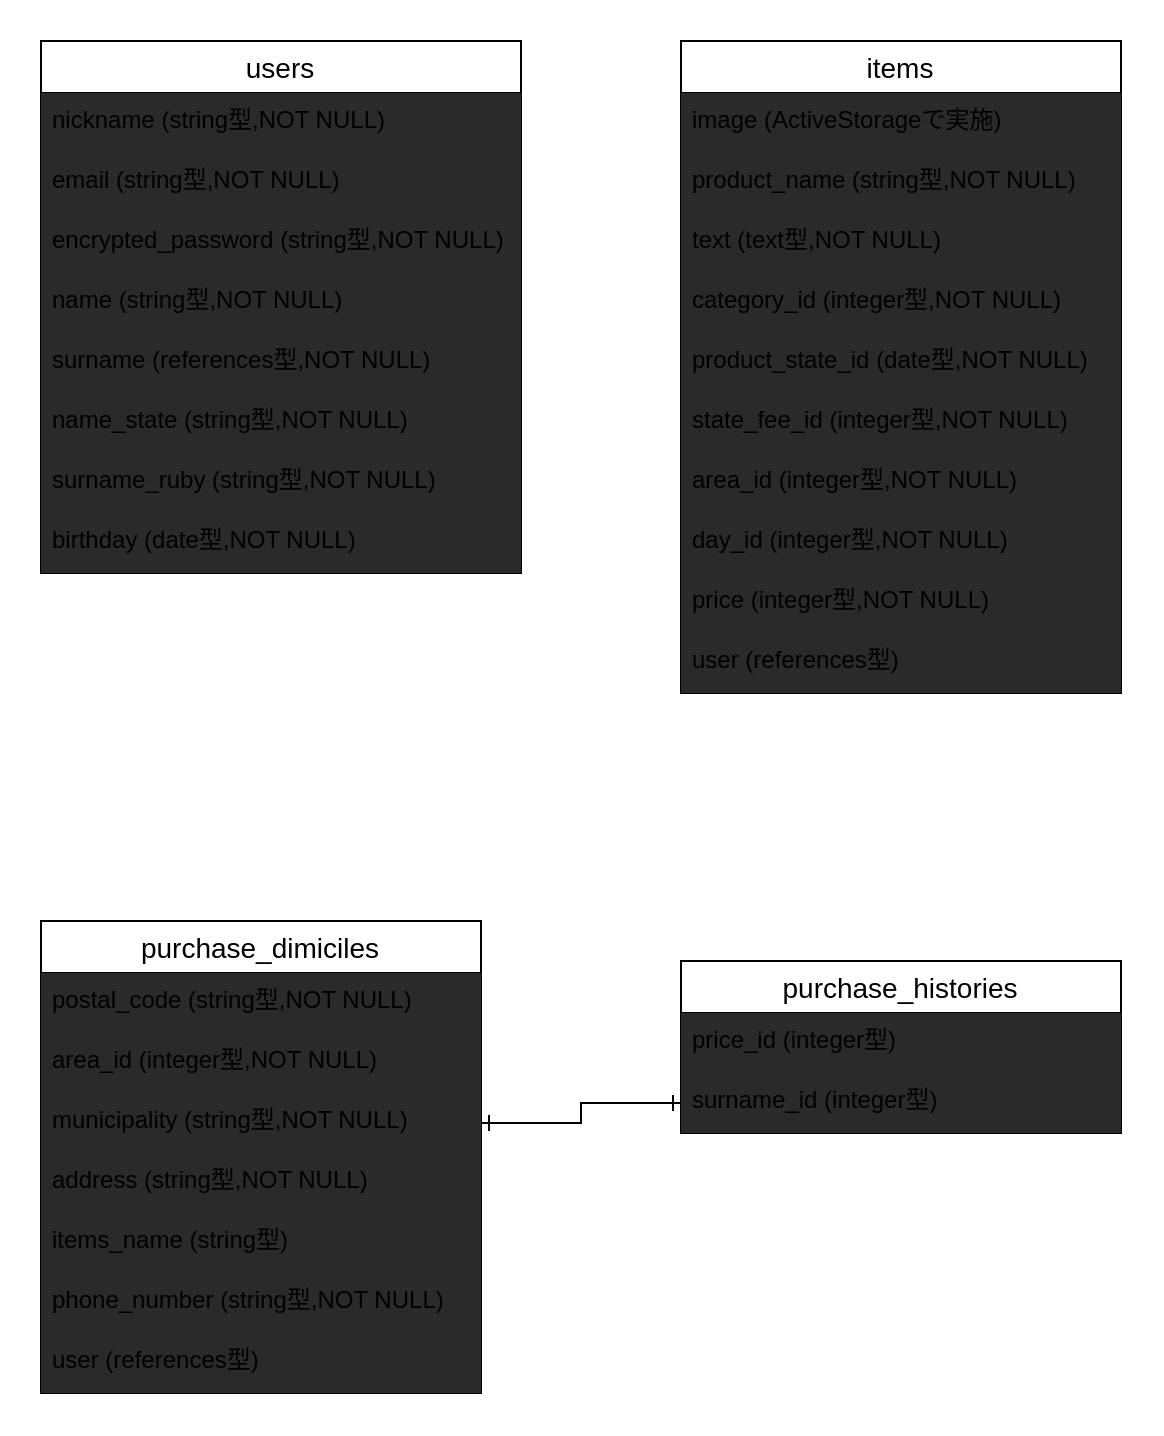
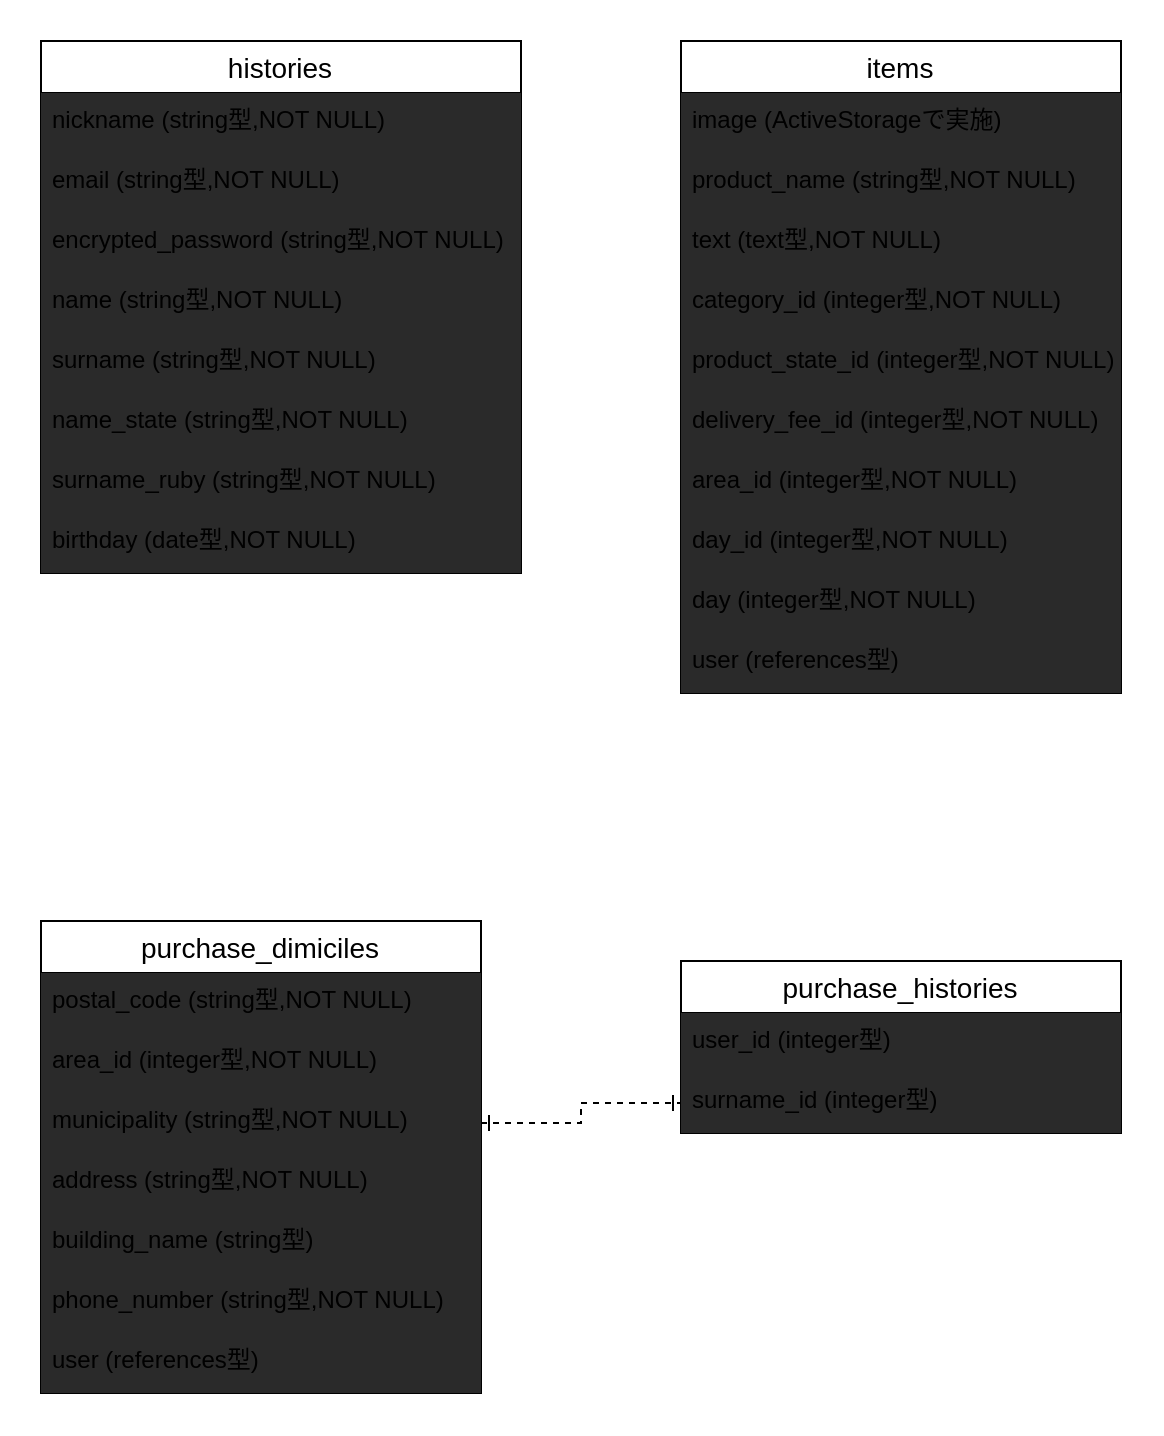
  <mxCell id="0" />
  <mxCell id="1" parent="0" />
- <mxCell id="2" value="users" style="swimlane;fontStyle=0;childLayout=stackLayout;horizontal=1;startSize=26;horizontalStack=0;resizeParent=1;resizeParentMax=0;resizeLast=0;collapsible=1;marginBottom=0;align=center;fontSize=14;" parent="1" vertex="1"><mxGeometry x="20" y="20" width="240" height="266" as="geometry"><mxRectangle x="280" y="100" width="70" height="26" as="alternateBounds" /></mxGeometry></mxCell>
+ <mxCell id="2" value="histories" style="swimlane;fontStyle=0;childLayout=stackLayout;horizontal=1;startSize=26;horizontalStack=0;resizeParent=1;resizeParentMax=0;resizeLast=0;collapsible=1;marginBottom=0;align=center;fontSize=14;" parent="1" vertex="1"><mxGeometry x="20" y="20" width="240" height="266" as="geometry"><mxRectangle x="280" y="100" width="70" height="26" as="alternateBounds" /></mxGeometry></mxCell>
  <mxCell id="3" value="nickname (string型,NOT NULL)" style="text;spacingLeft=4;spacingRight=4;overflow=hidden;rotatable=0;points=[[0,0.5],[1,0.5]];portConstraint=eastwest;fontSize=12;fillColor=#2a2a2a;" parent="2" vertex="1"><mxGeometry y="26" width="240" height="30" as="geometry" /></mxCell>
  <mxCell id="4" value="email (string型,NOT NULL)" style="text;spacingLeft=4;spacingRight=4;overflow=hidden;rotatable=0;points=[[0,0.5],[1,0.5]];portConstraint=eastwest;fontSize=12;fillColor=#2a2a2a;" parent="2" vertex="1"><mxGeometry y="56" width="240" height="30" as="geometry" /></mxCell>
  <mxCell id="5" value="encrypted_password (string型,NOT NULL)" style="text;strokeColor=none;spacingLeft=4;spacingRight=4;overflow=hidden;rotatable=0;points=[[0,0.5],[1,0.5]];portConstraint=eastwest;fontSize=12;fillColor=#2a2a2a;" parent="2" vertex="1"><mxGeometry y="86" width="240" height="30" as="geometry" /></mxCell>
  <mxCell id="6" value="name (string型,NOT NULL)" style="text;strokeColor=none;spacingLeft=4;spacingRight=4;overflow=hidden;rotatable=0;points=[[0,0.5],[1,0.5]];portConstraint=eastwest;fontSize=12;fillColor=#2a2a2a;" parent="2" vertex="1"><mxGeometry y="116" width="240" height="30" as="geometry" /></mxCell>
- <mxCell id="7" value="surname (references型,NOT NULL)" style="text;strokeColor=none;spacingLeft=4;spacingRight=4;overflow=hidden;rotatable=0;points=[[0,0.5],[1,0.5]];portConstraint=eastwest;fontSize=12;fillColor=#2a2a2a;" parent="2" vertex="1"><mxGeometry y="146" width="240" height="30" as="geometry" /></mxCell>
+ <mxCell id="7" value="surname (string型,NOT NULL)" style="text;strokeColor=none;spacingLeft=4;spacingRight=4;overflow=hidden;rotatable=0;points=[[0,0.5],[1,0.5]];portConstraint=eastwest;fontSize=12;fillColor=#2a2a2a;" parent="2" vertex="1"><mxGeometry y="146" width="240" height="30" as="geometry" /></mxCell>
  <mxCell id="8" value="name_state (string型,NOT NULL)" style="text;strokeColor=none;spacingLeft=4;spacingRight=4;overflow=hidden;rotatable=0;points=[[0,0.5],[1,0.5]];portConstraint=eastwest;fontSize=12;fillColor=#2a2a2a;" parent="2" vertex="1"><mxGeometry y="176" width="240" height="30" as="geometry" /></mxCell>
  <mxCell id="9" value="surname_ruby (string型,NOT NULL)" style="text;strokeColor=none;spacingLeft=4;spacingRight=4;overflow=hidden;rotatable=0;points=[[0,0.5],[1,0.5]];portConstraint=eastwest;fontSize=12;fillColor=#2a2a2a;" parent="2" vertex="1"><mxGeometry y="206" width="240" height="30" as="geometry" /></mxCell>
  <mxCell id="10" value="birthday (date型,NOT NULL)" style="text;strokeColor=none;spacingLeft=4;spacingRight=4;overflow=hidden;rotatable=0;points=[[0,0.5],[1,0.5]];portConstraint=eastwest;fontSize=12;fillColor=#2a2a2a;" parent="2" vertex="1"><mxGeometry y="236" width="240" height="30" as="geometry" /></mxCell>
  <mxCell id="11" value="items" style="swimlane;fontStyle=0;childLayout=stackLayout;horizontal=1;startSize=26;horizontalStack=0;resizeParent=1;resizeParentMax=0;resizeLast=0;collapsible=1;marginBottom=0;align=center;fontSize=14;" parent="1" vertex="1"><mxGeometry x="340" y="20" width="220" height="326" as="geometry"><mxRectangle x="280" y="100" width="70" height="26" as="alternateBounds" /></mxGeometry></mxCell>
  <mxCell id="12" value="image (ActiveStorageで実施)" style="text;strokeColor=none;spacingLeft=4;spacingRight=4;overflow=hidden;rotatable=0;points=[[0,0.5],[1,0.5]];portConstraint=eastwest;fontSize=12;fillColor=#2a2a2a;" parent="11" vertex="1"><mxGeometry y="26" width="220" height="30" as="geometry" /></mxCell>
  <mxCell id="13" value="product_name (string型,NOT NULL)" style="text;strokeColor=none;spacingLeft=4;spacingRight=4;overflow=hidden;rotatable=0;points=[[0,0.5],[1,0.5]];portConstraint=eastwest;fontSize=12;fillColor=#2a2a2a;" parent="11" vertex="1"><mxGeometry y="56" width="220" height="30" as="geometry" /></mxCell>
  <mxCell id="14" value="text (text型,NOT NULL)" style="text;strokeColor=none;spacingLeft=4;spacingRight=4;overflow=hidden;rotatable=0;points=[[0,0.5],[1,0.5]];portConstraint=eastwest;fontSize=12;fillColor=#2a2a2a;" parent="11" vertex="1"><mxGeometry y="86" width="220" height="30" as="geometry" /></mxCell>
  <mxCell id="15" value="category_id (integer型,NOT NULL)" style="text;strokeColor=none;spacingLeft=4;spacingRight=4;overflow=hidden;rotatable=0;points=[[0,0.5],[1,0.5]];portConstraint=eastwest;fontSize=12;fillColor=#2a2a2a;" parent="11" vertex="1"><mxGeometry y="116" width="220" height="30" as="geometry" /></mxCell>
- <mxCell id="16" value="product_state_id (date型,NOT NULL)" style="text;strokeColor=none;spacingLeft=4;spacingRight=4;overflow=hidden;rotatable=0;points=[[0,0.5],[1,0.5]];portConstraint=eastwest;fontSize=12;fillColor=#2a2a2a;" parent="11" vertex="1"><mxGeometry y="146" width="220" height="30" as="geometry" /></mxCell>
- <mxCell id="17" value="state_fee_id (integer型,NOT NULL)" style="text;strokeColor=none;spacingLeft=4;spacingRight=4;overflow=hidden;rotatable=0;points=[[0,0.5],[1,0.5]];portConstraint=eastwest;fontSize=12;fillColor=#2a2a2a;" parent="11" vertex="1"><mxGeometry y="176" width="220" height="30" as="geometry" /></mxCell>
+ <mxCell id="16" value="product_state_id (integer型,NOT NULL)" style="text;strokeColor=none;spacingLeft=4;spacingRight=4;overflow=hidden;rotatable=0;points=[[0,0.5],[1,0.5]];portConstraint=eastwest;fontSize=12;fillColor=#2a2a2a;" parent="11" vertex="1"><mxGeometry y="146" width="220" height="30" as="geometry" /></mxCell>
+ <mxCell id="17" value="delivery_fee_id (integer型,NOT NULL)" style="text;strokeColor=none;spacingLeft=4;spacingRight=4;overflow=hidden;rotatable=0;points=[[0,0.5],[1,0.5]];portConstraint=eastwest;fontSize=12;fillColor=#2a2a2a;" parent="11" vertex="1"><mxGeometry y="176" width="220" height="30" as="geometry" /></mxCell>
  <mxCell id="18" value="area_id (integer型,NOT NULL)" style="text;strokeColor=none;spacingLeft=4;spacingRight=4;overflow=hidden;rotatable=0;points=[[0,0.5],[1,0.5]];portConstraint=eastwest;fontSize=12;fillColor=#2a2a2a;" parent="11" vertex="1"><mxGeometry y="206" width="220" height="30" as="geometry" /></mxCell>
  <mxCell id="19" value="day_id (integer型,NOT NULL)" style="text;strokeColor=none;spacingLeft=4;spacingRight=4;overflow=hidden;rotatable=0;points=[[0,0.5],[1,0.5]];portConstraint=eastwest;fontSize=12;fillColor=#2a2a2a;" parent="11" vertex="1"><mxGeometry y="236" width="220" height="30" as="geometry" /></mxCell>
- <mxCell id="20" value="price (integer型,NOT NULL)" style="text;strokeColor=none;spacingLeft=4;spacingRight=4;overflow=hidden;rotatable=0;points=[[0,0.5],[1,0.5]];portConstraint=eastwest;fontSize=12;fillColor=#2a2a2a;" parent="11" vertex="1"><mxGeometry y="266" width="220" height="30" as="geometry" /></mxCell>
+ <mxCell id="20" value="day (integer型,NOT NULL)" style="text;strokeColor=none;spacingLeft=4;spacingRight=4;overflow=hidden;rotatable=0;points=[[0,0.5],[1,0.5]];portConstraint=eastwest;fontSize=12;fillColor=#2a2a2a;" parent="11" vertex="1"><mxGeometry y="266" width="220" height="30" as="geometry" /></mxCell>
  <mxCell id="21" value="user (references型)" style="text;strokeColor=none;spacingLeft=4;spacingRight=4;overflow=hidden;rotatable=0;points=[[0,0.5],[1,0.5]];portConstraint=eastwest;fontSize=12;fillColor=#2a2a2a;" parent="11" vertex="1"><mxGeometry y="296" width="220" height="30" as="geometry" /></mxCell>
  <mxCell id="22" value="purchase_dimiciles" style="swimlane;fontStyle=0;childLayout=stackLayout;horizontal=1;startSize=26;horizontalStack=0;resizeParent=1;resizeParentMax=0;resizeLast=0;collapsible=1;marginBottom=0;align=center;fontSize=14;" parent="1" vertex="1"><mxGeometry x="20" y="460" width="220" height="236" as="geometry"><mxRectangle x="280" y="100" width="70" height="26" as="alternateBounds" /></mxGeometry></mxCell>
  <mxCell id="23" value="postal_code (string型,NOT NULL)" style="text;strokeColor=none;spacingLeft=4;spacingRight=4;overflow=hidden;rotatable=0;points=[[0,0.5],[1,0.5]];portConstraint=eastwest;fontSize=12;fillColor=#2a2a2a;" parent="22" vertex="1"><mxGeometry y="26" width="220" height="30" as="geometry" /></mxCell>
  <mxCell id="24" value="area_id (integer型,NOT NULL)" style="text;strokeColor=none;spacingLeft=4;spacingRight=4;overflow=hidden;rotatable=0;points=[[0,0.5],[1,0.5]];portConstraint=eastwest;fontSize=12;fillColor=#2a2a2a;" parent="22" vertex="1"><mxGeometry y="56" width="220" height="30" as="geometry" /></mxCell>
  <mxCell id="25" value="municipality (string型,NOT NULL)" style="text;strokeColor=none;spacingLeft=4;spacingRight=4;overflow=hidden;rotatable=0;points=[[0,0.5],[1,0.5]];portConstraint=eastwest;fontSize=12;fillColor=#2a2a2a;" parent="22" vertex="1"><mxGeometry y="86" width="220" height="30" as="geometry" /></mxCell>
  <mxCell id="26" value="address (string型,NOT NULL)" style="text;strokeColor=none;spacingLeft=4;spacingRight=4;overflow=hidden;rotatable=0;points=[[0,0.5],[1,0.5]];portConstraint=eastwest;fontSize=12;fillColor=#2a2a2a;" parent="22" vertex="1"><mxGeometry y="116" width="220" height="30" as="geometry" /></mxCell>
- <mxCell id="27" value="items_name (string型)" style="text;strokeColor=none;spacingLeft=4;spacingRight=4;overflow=hidden;rotatable=0;points=[[0,0.5],[1,0.5]];portConstraint=eastwest;fontSize=12;fillColor=#2a2a2a;" parent="22" vertex="1"><mxGeometry y="146" width="220" height="30" as="geometry" /></mxCell>
+ <mxCell id="27" value="building_name (string型)" style="text;strokeColor=none;spacingLeft=4;spacingRight=4;overflow=hidden;rotatable=0;points=[[0,0.5],[1,0.5]];portConstraint=eastwest;fontSize=12;fillColor=#2a2a2a;" parent="22" vertex="1"><mxGeometry y="146" width="220" height="30" as="geometry" /></mxCell>
  <mxCell id="28" value="phone_number (string型,NOT NULL)" style="text;strokeColor=none;spacingLeft=4;spacingRight=4;overflow=hidden;rotatable=0;points=[[0,0.5],[1,0.5]];portConstraint=eastwest;fontSize=12;fillColor=#2a2a2a;" parent="22" vertex="1"><mxGeometry y="176" width="220" height="30" as="geometry" /></mxCell>
  <mxCell id="29" value="user (references型)" style="text;strokeColor=none;spacingLeft=4;spacingRight=4;overflow=hidden;rotatable=0;points=[[0,0.5],[1,0.5]];portConstraint=eastwest;fontSize=12;fillColor=#2a2a2a;" parent="22" vertex="1"><mxGeometry y="206" width="220" height="30" as="geometry" /></mxCell>
  <mxCell id="30" value="purchase_histories" style="swimlane;fontStyle=0;childLayout=stackLayout;horizontal=1;startSize=26;horizontalStack=0;resizeParent=1;resizeParentMax=0;resizeLast=0;collapsible=1;marginBottom=0;align=center;fontSize=14;" parent="1" vertex="1"><mxGeometry x="340" y="480" width="220" height="86" as="geometry"><mxRectangle x="280" y="100" width="70" height="26" as="alternateBounds" /></mxGeometry></mxCell>
- <mxCell id="31" value="price_id (integer型)" style="text;strokeColor=none;spacingLeft=4;spacingRight=4;overflow=hidden;rotatable=0;points=[[0,0.5],[1,0.5]];portConstraint=eastwest;fontSize=12;fillColor=#2a2a2a;" parent="30" vertex="1"><mxGeometry y="26" width="220" height="30" as="geometry" /></mxCell>
+ <mxCell id="31" value="user_id (integer型)" style="text;strokeColor=none;spacingLeft=4;spacingRight=4;overflow=hidden;rotatable=0;points=[[0,0.5],[1,0.5]];portConstraint=eastwest;fontSize=12;fillColor=#2a2a2a;" parent="30" vertex="1"><mxGeometry y="26" width="220" height="30" as="geometry" /></mxCell>
  <mxCell id="32" value="surname_id (integer型)" style="text;strokeColor=none;spacingLeft=4;spacingRight=4;overflow=hidden;rotatable=0;points=[[0,0.5],[1,0.5]];portConstraint=eastwest;fontSize=12;fillColor=#2a2a2a;" parent="30" vertex="1"><mxGeometry y="56" width="220" height="30" as="geometry" /></mxCell>
- <mxCell id="33" style="edgeStyle=orthogonalEdgeStyle;rounded=0;orthogonalLoop=1;jettySize=auto;html=1;exitX=1;exitY=0.5;exitDx=0;exitDy=0;endArrow=ERone;endFill=0;startArrow=ERone;startFill=0;" parent="1" source="25" target="32" edge="1"><mxGeometry relative="1" as="geometry" /></mxCell>
+ <mxCell id="33" style="edgeStyle=orthogonalEdgeStyle;rounded=0;orthogonalLoop=1;jettySize=auto;html=1;exitX=1;exitY=0.5;exitDx=0;exitDy=0;endArrow=ERone;endFill=0;startArrow=ERone;startFill=0;dashed=1;" parent="1" source="25" target="32" edge="1"><mxGeometry relative="1" as="geometry" /></mxCell>
